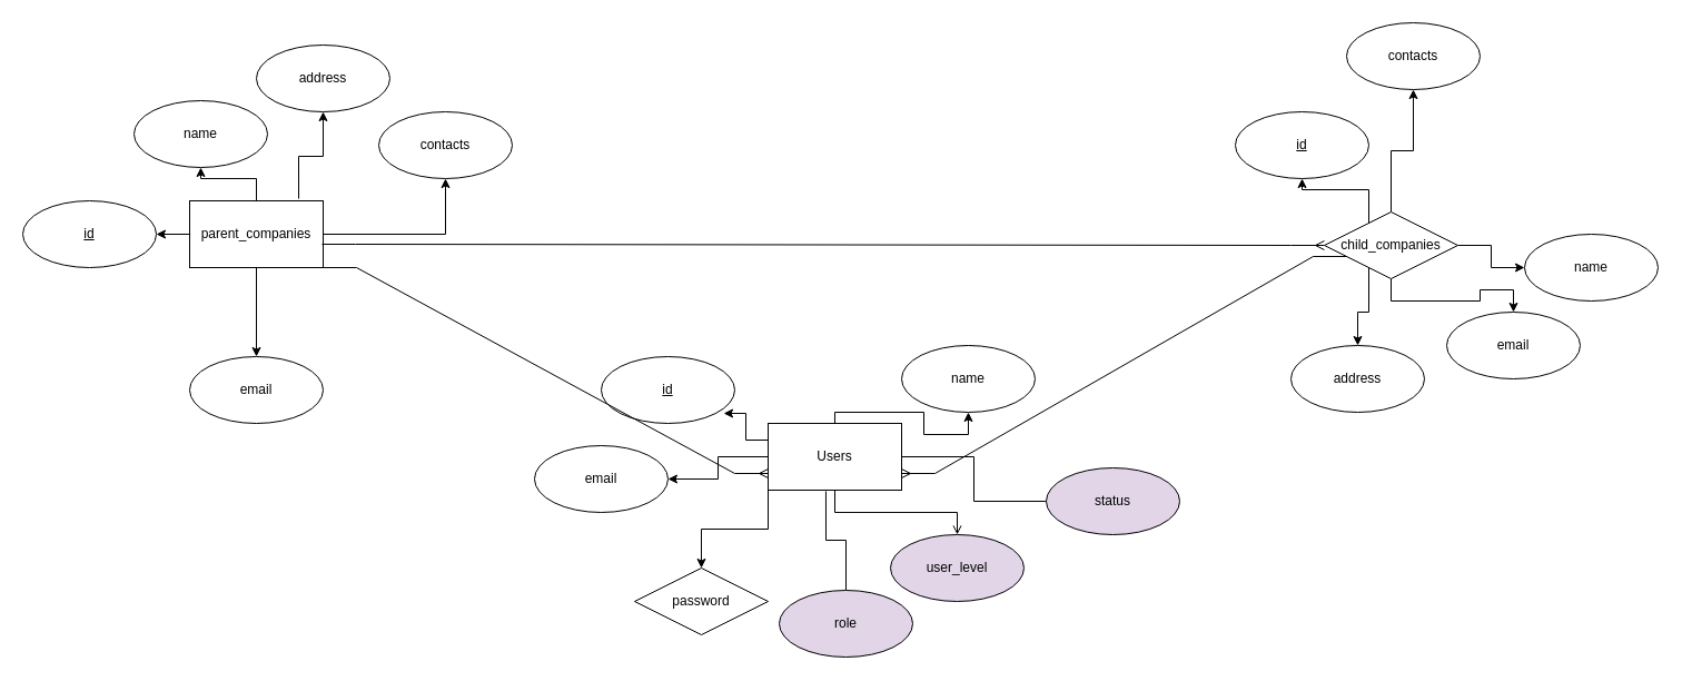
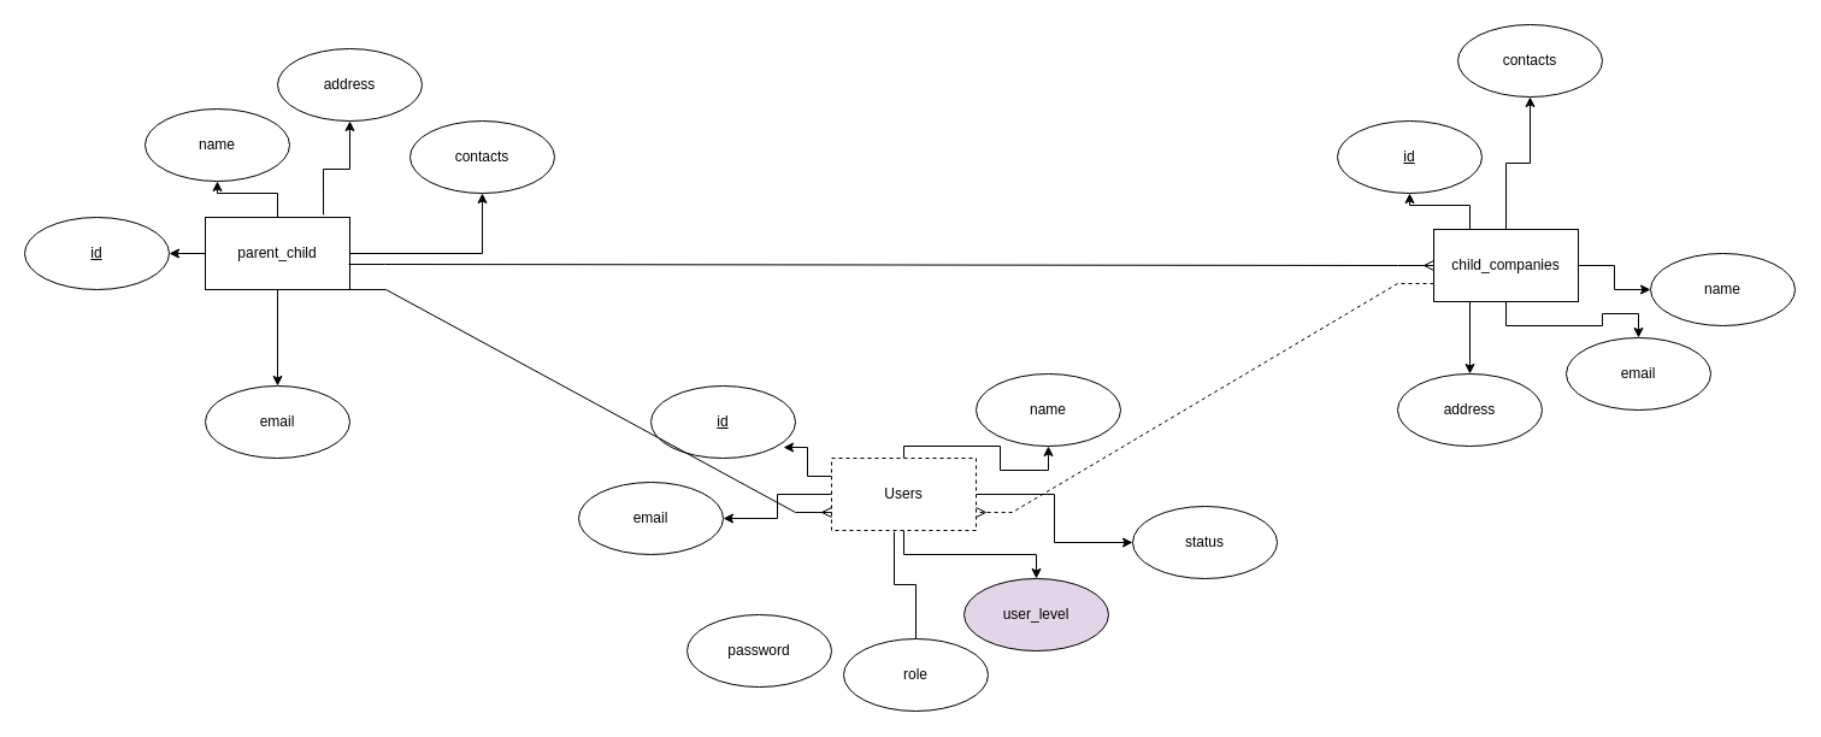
  <mxCell id="0" />
  <mxCell id="1" parent="0" />
- <mxCell id="2" value="" style="edgeStyle=orthogonalEdgeStyle;rounded=0;orthogonalLoop=1;jettySize=auto;html=1;endArrow=open;" edge="1" parent="1" source="9" target="10"><mxGeometry relative="1" as="geometry" /></mxCell>
+ <mxCell id="2" value="" style="edgeStyle=orthogonalEdgeStyle;rounded=0;orthogonalLoop=1;jettySize=auto;html=1;" edge="1" parent="1" source="9" target="10"><mxGeometry relative="1" as="geometry" /></mxCell>
  <mxCell id="3" value="" style="edgeStyle=orthogonalEdgeStyle;rounded=0;orthogonalLoop=1;jettySize=auto;html=1;exitX=0.433;exitY=1.017;exitDx=0;exitDy=0;exitPerimeter=0;endArrow=none;" edge="1" parent="1" source="9" target="11"><mxGeometry relative="1" as="geometry"><mxPoint x="740" y="450" as="sourcePoint" /></mxGeometry></mxCell>
  <mxCell id="4" value="" style="edgeStyle=orthogonalEdgeStyle;rounded=0;orthogonalLoop=1;jettySize=auto;html=1;" edge="1" parent="1" source="9" target="13"><mxGeometry relative="1" as="geometry"><Array as="points"><mxPoint x="750" y="370" /><mxPoint x="830" y="370" /><mxPoint x="830" y="390" /><mxPoint x="870" y="390" /></Array></mxGeometry></mxCell>
  <mxCell id="5" value="" style="edgeStyle=orthogonalEdgeStyle;rounded=0;orthogonalLoop=1;jettySize=auto;html=1;" edge="1" parent="1" source="9" target="14"><mxGeometry relative="1" as="geometry" /></mxCell>
- <mxCell id="6" value="" style="edgeStyle=orthogonalEdgeStyle;rounded=0;orthogonalLoop=1;jettySize=auto;html=1;exitX=0;exitY=1;exitDx=0;exitDy=0;" edge="1" parent="1" source="9" target="15"><mxGeometry relative="1" as="geometry" /></mxCell>
  <mxCell id="7" style="edgeStyle=orthogonalEdgeStyle;rounded=0;orthogonalLoop=1;jettySize=auto;html=1;exitX=0;exitY=0.25;exitDx=0;exitDy=0;entryX=0.917;entryY=0.85;entryDx=0;entryDy=0;entryPerimeter=0;" edge="1" parent="1" source="9" target="32"><mxGeometry relative="1" as="geometry" /></mxCell>
- <mxCell id="8" style="edgeStyle=orthogonalEdgeStyle;rounded=0;orthogonalLoop=1;jettySize=auto;html=1;exitX=1;exitY=0.5;exitDx=0;exitDy=0;entryX=0;entryY=0.5;entryDx=0;entryDy=0;endArrow=none;" edge="1" parent="1" source="9" target="12"><mxGeometry relative="1" as="geometry" /></mxCell>
- <mxCell id="9" value="Users" style="rounded=0;whiteSpace=wrap;html=1;" vertex="1" parent="1"><mxGeometry x="690" y="380" width="120" height="60" as="geometry" /></mxCell>
+ <mxCell id="8" style="edgeStyle=orthogonalEdgeStyle;rounded=0;orthogonalLoop=1;jettySize=auto;html=1;exitX=1;exitY=0.5;exitDx=0;exitDy=0;entryX=0;entryY=0.5;entryDx=0;entryDy=0;" edge="1" parent="1" source="9" target="12"><mxGeometry relative="1" as="geometry" /></mxCell>
+ <mxCell id="9" value="Users" style="rounded=0;whiteSpace=wrap;html=1;dashed=1;" vertex="1" parent="1"><mxGeometry x="690" y="380" width="120" height="60" as="geometry" /></mxCell>
  <mxCell id="10" value="user_level" style="ellipse;whiteSpace=wrap;html=1;rounded=0;fillColor=#e1d5e7;" vertex="1" parent="1"><mxGeometry x="800" y="480" width="120" height="60" as="geometry" /></mxCell>
- <mxCell id="11" value="role" style="ellipse;whiteSpace=wrap;html=1;rounded=0;fillColor=#e1d5e7;" vertex="1" parent="1"><mxGeometry x="700" y="530" width="120" height="60" as="geometry" /></mxCell>
- <mxCell id="12" value="status" style="ellipse;whiteSpace=wrap;html=1;rounded=0;fillColor=#e1d5e7;" vertex="1" parent="1"><mxGeometry x="940" y="420" width="120" height="60" as="geometry" /></mxCell>
+ <mxCell id="11" value="role" style="ellipse;whiteSpace=wrap;html=1;rounded=0;" vertex="1" parent="1"><mxGeometry x="700" y="530" width="120" height="60" as="geometry" /></mxCell>
+ <mxCell id="12" value="status" style="ellipse;whiteSpace=wrap;html=1;rounded=0;" vertex="1" parent="1"><mxGeometry x="940" y="420" width="120" height="60" as="geometry" /></mxCell>
  <mxCell id="13" value="name" style="ellipse;whiteSpace=wrap;html=1;rounded=0;" vertex="1" parent="1"><mxGeometry x="810" y="310" width="120" height="60" as="geometry" /></mxCell>
  <mxCell id="14" value="email" style="ellipse;whiteSpace=wrap;html=1;rounded=0;" vertex="1" parent="1"><mxGeometry x="480" y="400" width="120" height="60" as="geometry" /></mxCell>
- <mxCell id="15" value="password" style="rhombus;whiteSpace=wrap;html=1;" vertex="1" parent="1"><mxGeometry x="570" y="510" width="120" height="60" as="geometry" /></mxCell>
+ <mxCell id="15" value="password" style="ellipse;whiteSpace=wrap;html=1;rounded=0;" vertex="1" parent="1"><mxGeometry x="570" y="510" width="120" height="60" as="geometry" /></mxCell>
  <mxCell id="16" value="" style="edgeStyle=orthogonalEdgeStyle;rounded=0;orthogonalLoop=1;jettySize=auto;html=1;" edge="1" parent="1" source="21" target="22"><mxGeometry relative="1" as="geometry" /></mxCell>
  <mxCell id="17" value="" style="edgeStyle=orthogonalEdgeStyle;rounded=0;orthogonalLoop=1;jettySize=auto;html=1;" edge="1" parent="1" source="21" target="23"><mxGeometry relative="1" as="geometry" /></mxCell>
  <mxCell id="18" value="" style="edgeStyle=orthogonalEdgeStyle;rounded=0;orthogonalLoop=1;jettySize=auto;html=1;exitX=0.817;exitY=-0.033;exitDx=0;exitDy=0;exitPerimeter=0;" edge="1" parent="1" source="21" target="24"><mxGeometry relative="1" as="geometry" /></mxCell>
  <mxCell id="19" value="" style="edgeStyle=orthogonalEdgeStyle;rounded=0;orthogonalLoop=1;jettySize=auto;html=1;" edge="1" parent="1" source="21" target="25"><mxGeometry relative="1" as="geometry" /></mxCell>
  <mxCell id="20" style="edgeStyle=orthogonalEdgeStyle;rounded=0;orthogonalLoop=1;jettySize=auto;html=1;exitX=0;exitY=0.5;exitDx=0;exitDy=0;entryX=1;entryY=0.5;entryDx=0;entryDy=0;" edge="1" parent="1" source="21" target="33"><mxGeometry relative="1" as="geometry" /></mxCell>
- <mxCell id="21" value="parent_companies" style="rounded=0;whiteSpace=wrap;html=1;" vertex="1" parent="1"><mxGeometry x="170" y="180" width="120" height="60" as="geometry" /></mxCell>
+ <mxCell id="21" value="parent_child" style="rounded=0;whiteSpace=wrap;html=1;" vertex="1" parent="1"><mxGeometry x="170" y="180" width="120" height="60" as="geometry" /></mxCell>
  <mxCell id="22" value="name" style="ellipse;whiteSpace=wrap;html=1;rounded=0;" vertex="1" parent="1"><mxGeometry x="120" y="90" width="120" height="60" as="geometry" /></mxCell>
  <mxCell id="23" value="email" style="ellipse;whiteSpace=wrap;html=1;rounded=0;" vertex="1" parent="1"><mxGeometry x="170" y="320" width="120" height="60" as="geometry" /></mxCell>
  <mxCell id="24" value="address" style="ellipse;whiteSpace=wrap;html=1;rounded=0;" vertex="1" parent="1"><mxGeometry x="230" y="40" width="120" height="60" as="geometry" /></mxCell>
  <mxCell id="25" value="contacts" style="ellipse;whiteSpace=wrap;html=1;rounded=0;" vertex="1" parent="1"><mxGeometry x="340" y="100" width="120" height="60" as="geometry" /></mxCell>
  <mxCell id="26" value="" style="edgeStyle=orthogonalEdgeStyle;rounded=0;orthogonalLoop=1;jettySize=auto;html=1;exitX=0.25;exitY=0;exitDx=0;exitDy=0;" edge="1" parent="1" source="31" target="34"><mxGeometry relative="1" as="geometry" /></mxCell>
  <mxCell id="27" value="" style="edgeStyle=orthogonalEdgeStyle;rounded=0;orthogonalLoop=1;jettySize=auto;html=1;" edge="1" parent="1" source="31" target="35"><mxGeometry relative="1" as="geometry" /></mxCell>
  <mxCell id="28" value="" style="edgeStyle=orthogonalEdgeStyle;rounded=0;orthogonalLoop=1;jettySize=auto;html=1;" edge="1" parent="1" source="31" target="36"><mxGeometry relative="1" as="geometry" /></mxCell>
  <mxCell id="29" value="" style="edgeStyle=orthogonalEdgeStyle;rounded=0;orthogonalLoop=1;jettySize=auto;html=1;exitX=0.25;exitY=1;exitDx=0;exitDy=0;" edge="1" parent="1" source="31" target="37"><mxGeometry relative="1" as="geometry" /></mxCell>
  <mxCell id="30" style="edgeStyle=orthogonalEdgeStyle;rounded=0;orthogonalLoop=1;jettySize=auto;html=1;exitX=0.5;exitY=0;exitDx=0;exitDy=0;" edge="1" parent="1" source="31" target="38"><mxGeometry relative="1" as="geometry"><mxPoint x="1274" y="80" as="targetPoint" /></mxGeometry></mxCell>
- <mxCell id="31" value="child_companies" style="rhombus;whiteSpace=wrap;html=1;" vertex="1" parent="1"><mxGeometry x="1190" y="190" width="120" height="60" as="geometry" /></mxCell>
+ <mxCell id="31" value="child_companies" style="rounded=0;whiteSpace=wrap;html=1;" vertex="1" parent="1"><mxGeometry x="1190" y="190" width="120" height="60" as="geometry" /></mxCell>
  <mxCell id="32" value="&lt;u&gt;id&lt;/u&gt;" style="ellipse;whiteSpace=wrap;html=1;rounded=0;" vertex="1" parent="1"><mxGeometry x="540" y="320" width="120" height="60" as="geometry" /></mxCell>
  <mxCell id="33" value="&lt;u&gt;id&lt;/u&gt;" style="ellipse;whiteSpace=wrap;html=1;rounded=0;" vertex="1" parent="1"><mxGeometry x="20" y="180" width="120" height="60" as="geometry" /></mxCell>
  <mxCell id="34" value="&lt;u&gt;id&lt;/u&gt;" style="ellipse;whiteSpace=wrap;html=1;rounded=0;" vertex="1" parent="1"><mxGeometry x="1110" y="100" width="120" height="60" as="geometry" /></mxCell>
  <mxCell id="35" value="name" style="ellipse;whiteSpace=wrap;html=1;rounded=0;" vertex="1" parent="1"><mxGeometry x="1370" y="210" width="120" height="60" as="geometry" /></mxCell>
  <mxCell id="36" value="email" style="ellipse;whiteSpace=wrap;html=1;rounded=0;" vertex="1" parent="1"><mxGeometry x="1300" y="280" width="120" height="60" as="geometry" /></mxCell>
  <mxCell id="37" value="address" style="ellipse;whiteSpace=wrap;html=1;rounded=0;" vertex="1" parent="1"><mxGeometry x="1160" y="310" width="120" height="60" as="geometry" /></mxCell>
  <mxCell id="38" value="contacts" style="ellipse;whiteSpace=wrap;html=1;rounded=0;" vertex="1" parent="1"><mxGeometry x="1210" y="20" width="120" height="60" as="geometry" /></mxCell>
  <mxCell id="39" value="" style="edgeStyle=entityRelationEdgeStyle;fontSize=12;html=1;endArrow=ERmany;rounded=0;exitX=0.992;exitY=0.65;exitDx=0;exitDy=0;entryX=0;entryY=0.5;entryDx=0;entryDy=0;exitPerimeter=0;" edge="1" parent="1" source="21" target="31"><mxGeometry width="100" height="100" relative="1" as="geometry"><mxPoint x="1040" y="80" as="sourcePoint" /><mxPoint x="1140" y="70" as="targetPoint" /></mxGeometry></mxCell>
  <mxCell id="40" value="" style="edgeStyle=entityRelationEdgeStyle;fontSize=12;html=1;endArrow=ERmany;rounded=0;entryX=0;entryY=0.75;entryDx=0;entryDy=0;exitX=1;exitY=1;exitDx=0;exitDy=0;" edge="1" parent="1" source="21" target="9"><mxGeometry width="100" height="100" relative="1" as="geometry"><mxPoint x="300" y="240" as="sourcePoint" /><mxPoint x="450" y="540" as="targetPoint" /></mxGeometry></mxCell>
- <mxCell id="41" value="" style="edgeStyle=entityRelationEdgeStyle;fontSize=12;html=1;endArrow=ERmany;rounded=0;exitX=0;exitY=0.75;exitDx=0;exitDy=0;entryX=1;entryY=0.75;entryDx=0;entryDy=0;" edge="1" parent="1" source="31" target="9"><mxGeometry width="100" height="100" relative="1" as="geometry"><mxPoint x="990" y="370" as="sourcePoint" /><mxPoint x="850" y="430" as="targetPoint" /></mxGeometry></mxCell>
+ <mxCell id="41" value="" style="edgeStyle=entityRelationEdgeStyle;fontSize=12;html=1;endArrow=ERmany;rounded=0;exitX=0;exitY=0.75;exitDx=0;exitDy=0;entryX=1;entryY=0.75;entryDx=0;entryDy=0;dashed=1;" edge="1" parent="1" source="31" target="9"><mxGeometry width="100" height="100" relative="1" as="geometry"><mxPoint x="990" y="370" as="sourcePoint" /><mxPoint x="850" y="430" as="targetPoint" /></mxGeometry></mxCell>
